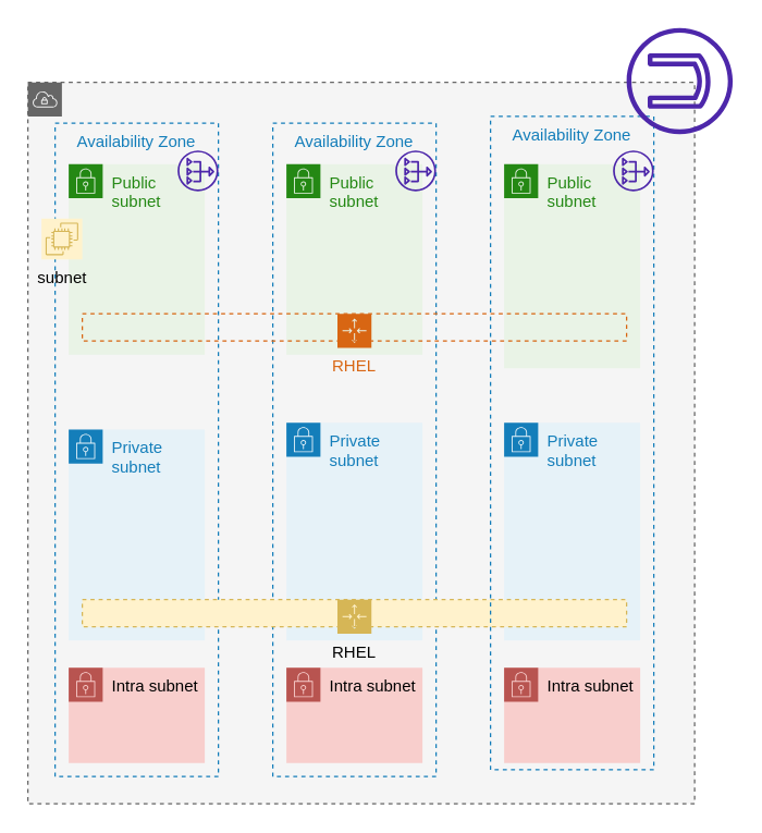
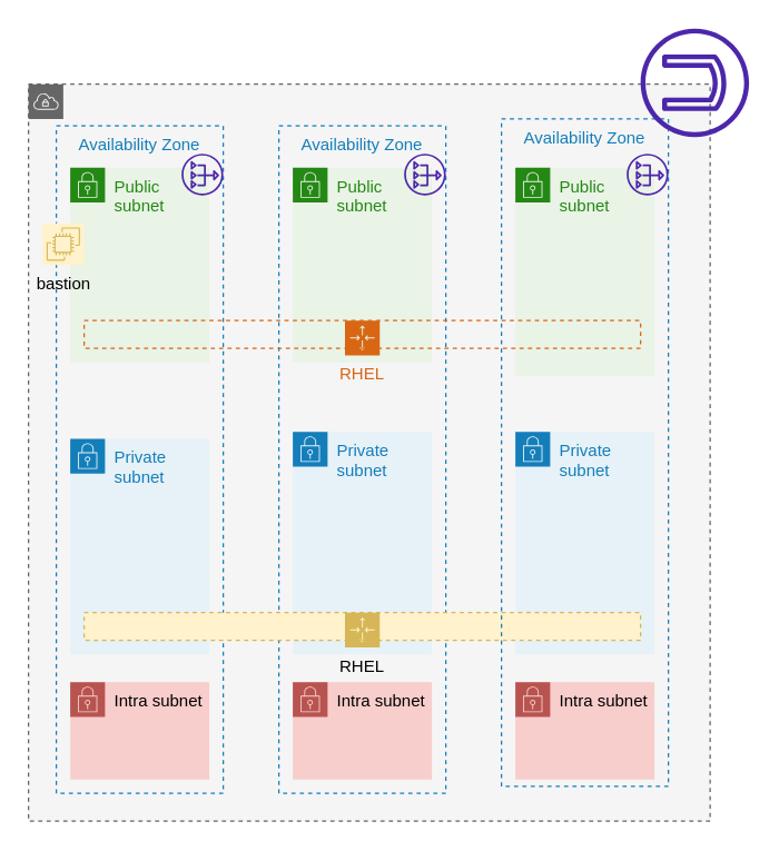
  <mxCell id="0" />
  <mxCell id="1" parent="0" />
  <mxCell id="2" value="" style="points=[[0,0],[0.25,0],[0.5,0],[0.75,0],[1,0],[1,0.25],[1,0.5],[1,0.75],[1,1],[0.75,1],[0.5,1],[0.25,1],[0,1],[0,0.75],[0,0.5],[0,0.25]];outlineConnect=0;html=1;whiteSpace=wrap;fontSize=12;fontStyle=0;container=1;pointerEvents=0;collapsible=0;recursiveResize=0;shape=mxgraph.aws4.group;grIcon=mxgraph.aws4.group_vpc;strokeColor=#666666;fillColor=#f5f5f5;verticalAlign=top;align=left;spacingLeft=30;fontColor=#333333;dashed=1;" parent="1" vertex="1"><mxGeometry x="20" y="60" width="490" height="530" as="geometry" /></mxCell>
  <mxCell id="3" value="Availability Zone" style="fillColor=none;strokeColor=#147EBA;dashed=1;verticalAlign=top;fontStyle=0;fontColor=#147EBA;" parent="2" vertex="1"><mxGeometry x="20" y="30" width="120" height="480" as="geometry" /></mxCell>
  <mxCell id="4" value="Private subnet" style="points=[[0,0],[0.25,0],[0.5,0],[0.75,0],[1,0],[1,0.25],[1,0.5],[1,0.75],[1,1],[0.75,1],[0.5,1],[0.25,1],[0,1],[0,0.75],[0,0.5],[0,0.25]];outlineConnect=0;gradientColor=none;html=1;whiteSpace=wrap;fontSize=12;fontStyle=0;container=1;pointerEvents=0;collapsible=0;recursiveResize=0;shape=mxgraph.aws4.group;grIcon=mxgraph.aws4.group_security_group;grStroke=0;strokeColor=#147EBA;fillColor=#E6F2F8;verticalAlign=top;align=left;spacingLeft=30;fontColor=#147EBA;dashed=0;" parent="2" vertex="1"><mxGeometry x="350" y="250" width="100" height="160" as="geometry" /></mxCell>
  <mxCell id="5" value="Intra subnet" style="points=[[0,0],[0.25,0],[0.5,0],[0.75,0],[1,0],[1,0.25],[1,0.5],[1,0.75],[1,1],[0.75,1],[0.5,1],[0.25,1],[0,1],[0,0.75],[0,0.5],[0,0.25]];outlineConnect=0;html=1;whiteSpace=wrap;fontSize=12;fontStyle=0;container=1;pointerEvents=0;collapsible=0;recursiveResize=0;shape=mxgraph.aws4.group;grIcon=mxgraph.aws4.group_security_group;grStroke=0;strokeColor=#b85450;fillColor=#f8cecc;verticalAlign=top;align=left;spacingLeft=30;dashed=0;" parent="2" vertex="1"><mxGeometry x="350" y="430" width="100" height="70" as="geometry" /></mxCell>
  <mxCell id="6" value="Availability Zone" style="fillColor=none;strokeColor=#147EBA;dashed=1;verticalAlign=top;fontStyle=0;fontColor=#147EBA;" parent="2" vertex="1"><mxGeometry x="180" y="30" width="120" height="480" as="geometry" /></mxCell>
  <mxCell id="7" value="Private subnet" style="points=[[0,0],[0.25,0],[0.5,0],[0.75,0],[1,0],[1,0.25],[1,0.5],[1,0.75],[1,1],[0.75,1],[0.5,1],[0.25,1],[0,1],[0,0.75],[0,0.5],[0,0.25]];outlineConnect=0;gradientColor=none;html=1;whiteSpace=wrap;fontSize=12;fontStyle=0;container=1;pointerEvents=0;collapsible=0;recursiveResize=0;shape=mxgraph.aws4.group;grIcon=mxgraph.aws4.group_security_group;grStroke=0;strokeColor=#147EBA;fillColor=#E6F2F8;verticalAlign=top;align=left;spacingLeft=30;fontColor=#147EBA;dashed=0;" parent="2" vertex="1"><mxGeometry x="190" y="250" width="100" height="160" as="geometry" /></mxCell>
  <mxCell id="8" value="Intra subnet" style="points=[[0,0],[0.25,0],[0.5,0],[0.75,0],[1,0],[1,0.25],[1,0.5],[1,0.75],[1,1],[0.75,1],[0.5,1],[0.25,1],[0,1],[0,0.75],[0,0.5],[0,0.25]];outlineConnect=0;html=1;whiteSpace=wrap;fontSize=12;fontStyle=0;container=1;pointerEvents=0;collapsible=0;recursiveResize=0;shape=mxgraph.aws4.group;grIcon=mxgraph.aws4.group_security_group;grStroke=0;strokeColor=#b85450;fillColor=#f8cecc;verticalAlign=top;align=left;spacingLeft=30;dashed=0;" parent="2" vertex="1"><mxGeometry x="30" y="430" width="100" height="70" as="geometry" /></mxCell>
  <mxCell id="9" value="Intra subnet" style="points=[[0,0],[0.25,0],[0.5,0],[0.75,0],[1,0],[1,0.25],[1,0.5],[1,0.75],[1,1],[0.75,1],[0.5,1],[0.25,1],[0,1],[0,0.75],[0,0.5],[0,0.25]];outlineConnect=0;html=1;whiteSpace=wrap;fontSize=12;fontStyle=0;container=1;pointerEvents=0;collapsible=0;recursiveResize=0;shape=mxgraph.aws4.group;grIcon=mxgraph.aws4.group_security_group;grStroke=0;strokeColor=#b85450;fillColor=#f8cecc;verticalAlign=top;align=left;spacingLeft=30;dashed=0;" parent="2" vertex="1"><mxGeometry x="190" y="430" width="100" height="70" as="geometry" /></mxCell>
  <mxCell id="10" value="Public subnet" style="points=[[0,0],[0.25,0],[0.5,0],[0.75,0],[1,0],[1,0.25],[1,0.5],[1,0.75],[1,1],[0.75,1],[0.5,1],[0.25,1],[0,1],[0,0.75],[0,0.5],[0,0.25]];outlineConnect=0;gradientColor=none;html=1;whiteSpace=wrap;fontSize=12;fontStyle=0;container=1;pointerEvents=0;collapsible=0;recursiveResize=0;shape=mxgraph.aws4.group;grIcon=mxgraph.aws4.group_security_group;grStroke=0;strokeColor=#248814;fillColor=#E9F3E6;verticalAlign=top;align=left;spacingLeft=30;fontColor=#248814;dashed=0;" parent="2" vertex="1"><mxGeometry x="30" y="60" width="100" height="140" as="geometry" /></mxCell>
- <mxCell id="11" value="subnet" style="sketch=0;points=[[0,0,0],[0.25,0,0],[0.5,0,0],[0.75,0,0],[1,0,0],[0,1,0],[0.25,1,0],[0.5,1,0],[0.75,1,0],[1,1,0],[0,0.25,0],[0,0.5,0],[0,0.75,0],[1,0.25,0],[1,0.5,0],[1,0.75,0]];outlineConnect=0;gradientDirection=north;fillColor=#fff2cc;strokeColor=#d6b656;dashed=0;verticalLabelPosition=bottom;verticalAlign=top;align=center;html=1;fontSize=12;fontStyle=0;aspect=fixed;shape=mxgraph.aws4.resourceIcon;resIcon=mxgraph.aws4.ec2;" parent="10" vertex="1"><mxGeometry x="-20" y="40" width="30" height="30" as="geometry" /></mxCell>
+ <mxCell id="11" value="bastion" style="sketch=0;points=[[0,0,0],[0.25,0,0],[0.5,0,0],[0.75,0,0],[1,0,0],[0,1,0],[0.25,1,0],[0.5,1,0],[0.75,1,0],[1,1,0],[0,0.25,0],[0,0.5,0],[0,0.75,0],[1,0.25,0],[1,0.5,0],[1,0.75,0]];outlineConnect=0;gradientDirection=north;fillColor=#fff2cc;strokeColor=#d6b656;dashed=0;verticalLabelPosition=bottom;verticalAlign=top;align=center;html=1;fontSize=12;fontStyle=0;aspect=fixed;shape=mxgraph.aws4.resourceIcon;resIcon=mxgraph.aws4.ec2;" parent="10" vertex="1"><mxGeometry x="-20" y="40" width="30" height="30" as="geometry" /></mxCell>
  <mxCell id="12" value="Public subnet" style="points=[[0,0],[0.25,0],[0.5,0],[0.75,0],[1,0],[1,0.25],[1,0.5],[1,0.75],[1,1],[0.75,1],[0.5,1],[0.25,1],[0,1],[0,0.75],[0,0.5],[0,0.25]];outlineConnect=0;gradientColor=none;html=1;whiteSpace=wrap;fontSize=12;fontStyle=0;container=1;pointerEvents=0;collapsible=0;recursiveResize=0;shape=mxgraph.aws4.group;grIcon=mxgraph.aws4.group_security_group;grStroke=0;strokeColor=#248814;fillColor=#E9F3E6;verticalAlign=top;align=left;spacingLeft=30;fontColor=#248814;dashed=0;" parent="2" vertex="1"><mxGeometry x="190" y="60" width="100" height="140" as="geometry" /></mxCell>
  <mxCell id="13" value="Private subnet" style="points=[[0,0],[0.25,0],[0.5,0],[0.75,0],[1,0],[1,0.25],[1,0.5],[1,0.75],[1,1],[0.75,1],[0.5,1],[0.25,1],[0,1],[0,0.75],[0,0.5],[0,0.25]];outlineConnect=0;gradientColor=none;html=1;whiteSpace=wrap;fontSize=12;fontStyle=0;container=1;pointerEvents=0;collapsible=0;recursiveResize=0;shape=mxgraph.aws4.group;grIcon=mxgraph.aws4.group_security_group;grStroke=0;strokeColor=#147EBA;fillColor=#E6F2F8;verticalAlign=top;align=left;spacingLeft=30;fontColor=#147EBA;dashed=0;" parent="2" vertex="1"><mxGeometry x="30" y="255" width="100" height="155" as="geometry" /></mxCell>
  <mxCell id="14" value="RHEL" style="points=[[0,0],[0.25,0],[0.5,0],[0.75,0],[1,0],[1,0.25],[1,0.5],[1,0.75],[1,1],[0.75,1],[0.5,1],[0.25,1],[0,1],[0,0.75],[0,0.5],[0,0.25]];outlineConnect=0;html=1;whiteSpace=wrap;fontSize=12;fontStyle=0;container=1;pointerEvents=0;collapsible=0;recursiveResize=0;shape=mxgraph.aws4.groupCenter;grIcon=mxgraph.aws4.group_auto_scaling_group;grStroke=1;strokeColor=#d6b656;fillColor=#fff2cc;verticalAlign=top;align=center;dashed=1;spacingTop=25;" parent="2" vertex="1"><mxGeometry x="40" y="380" width="400" height="20" as="geometry" /></mxCell>
  <mxCell id="15" value="" style="sketch=0;outlineConnect=0;fontColor=#232F3E;gradientColor=none;fillColor=#4D27AA;strokeColor=none;dashed=0;verticalLabelPosition=bottom;verticalAlign=top;align=center;html=1;fontSize=12;fontStyle=0;aspect=fixed;pointerEvents=1;shape=mxgraph.aws4.nat_gateway;" parent="2" vertex="1"><mxGeometry x="270" y="50" width="30" height="30" as="geometry" /></mxCell>
  <mxCell id="16" value="" style="sketch=0;outlineConnect=0;fontColor=#232F3E;gradientColor=none;fillColor=#4D27AA;strokeColor=none;dashed=0;verticalLabelPosition=bottom;verticalAlign=top;align=center;html=1;fontSize=12;fontStyle=0;aspect=fixed;pointerEvents=1;shape=mxgraph.aws4.nat_gateway;" parent="2" vertex="1"><mxGeometry x="110" y="50" width="30" height="30" as="geometry" /></mxCell>
  <mxCell id="17" value="Public subnet" style="points=[[0,0],[0.25,0],[0.5,0],[0.75,0],[1,0],[1,0.25],[1,0.5],[1,0.75],[1,1],[0.75,1],[0.5,1],[0.25,1],[0,1],[0,0.75],[0,0.5],[0,0.25]];outlineConnect=0;gradientColor=none;html=1;whiteSpace=wrap;fontSize=12;fontStyle=0;container=1;pointerEvents=0;collapsible=0;recursiveResize=0;shape=mxgraph.aws4.group;grIcon=mxgraph.aws4.group_security_group;grStroke=0;strokeColor=#248814;fillColor=#E9F3E6;verticalAlign=top;align=left;spacingLeft=30;fontColor=#248814;dashed=0;" parent="1" vertex="1"><mxGeometry x="370" y="120" width="100" height="150" as="geometry" /></mxCell>
  <mxCell id="18" value="Availability Zone" style="fillColor=none;strokeColor=#147EBA;dashed=1;verticalAlign=top;fontStyle=0;fontColor=#147EBA;" parent="1" vertex="1"><mxGeometry x="360" y="85" width="120" height="480" as="geometry" /></mxCell>
  <mxCell id="19" value="" style="sketch=0;outlineConnect=0;fontColor=#232F3E;gradientColor=none;fillColor=#4D27AA;strokeColor=none;dashed=0;verticalLabelPosition=bottom;verticalAlign=top;align=center;html=1;fontSize=12;fontStyle=0;aspect=fixed;pointerEvents=1;shape=mxgraph.aws4.internet_gateway;direction=south;" parent="1" vertex="1"><mxGeometry x="460" y="20" width="78" height="78" as="geometry" /></mxCell>
  <mxCell id="20" value="" style="sketch=0;outlineConnect=0;fontColor=#232F3E;gradientColor=none;fillColor=#4D27AA;strokeColor=none;dashed=0;verticalLabelPosition=bottom;verticalAlign=top;align=center;html=1;fontSize=12;fontStyle=0;aspect=fixed;pointerEvents=1;shape=mxgraph.aws4.nat_gateway;" parent="1" vertex="1"><mxGeometry x="450" y="110" width="30" height="30" as="geometry" /></mxCell>
  <mxCell id="21" value="RHEL" style="points=[[0,0],[0.25,0],[0.5,0],[0.75,0],[1,0],[1,0.25],[1,0.5],[1,0.75],[1,1],[0.75,1],[0.5,1],[0.25,1],[0,1],[0,0.75],[0,0.5],[0,0.25]];outlineConnect=0;gradientColor=none;html=1;whiteSpace=wrap;fontSize=12;fontStyle=0;container=1;pointerEvents=0;collapsible=0;recursiveResize=0;shape=mxgraph.aws4.groupCenter;grIcon=mxgraph.aws4.group_auto_scaling_group;grStroke=1;strokeColor=#D86613;fillColor=none;verticalAlign=top;align=center;fontColor=#D86613;dashed=1;spacingTop=25;" vertex="1" parent="1"><mxGeometry x="60" y="230" width="400" height="20" as="geometry" /></mxCell>
